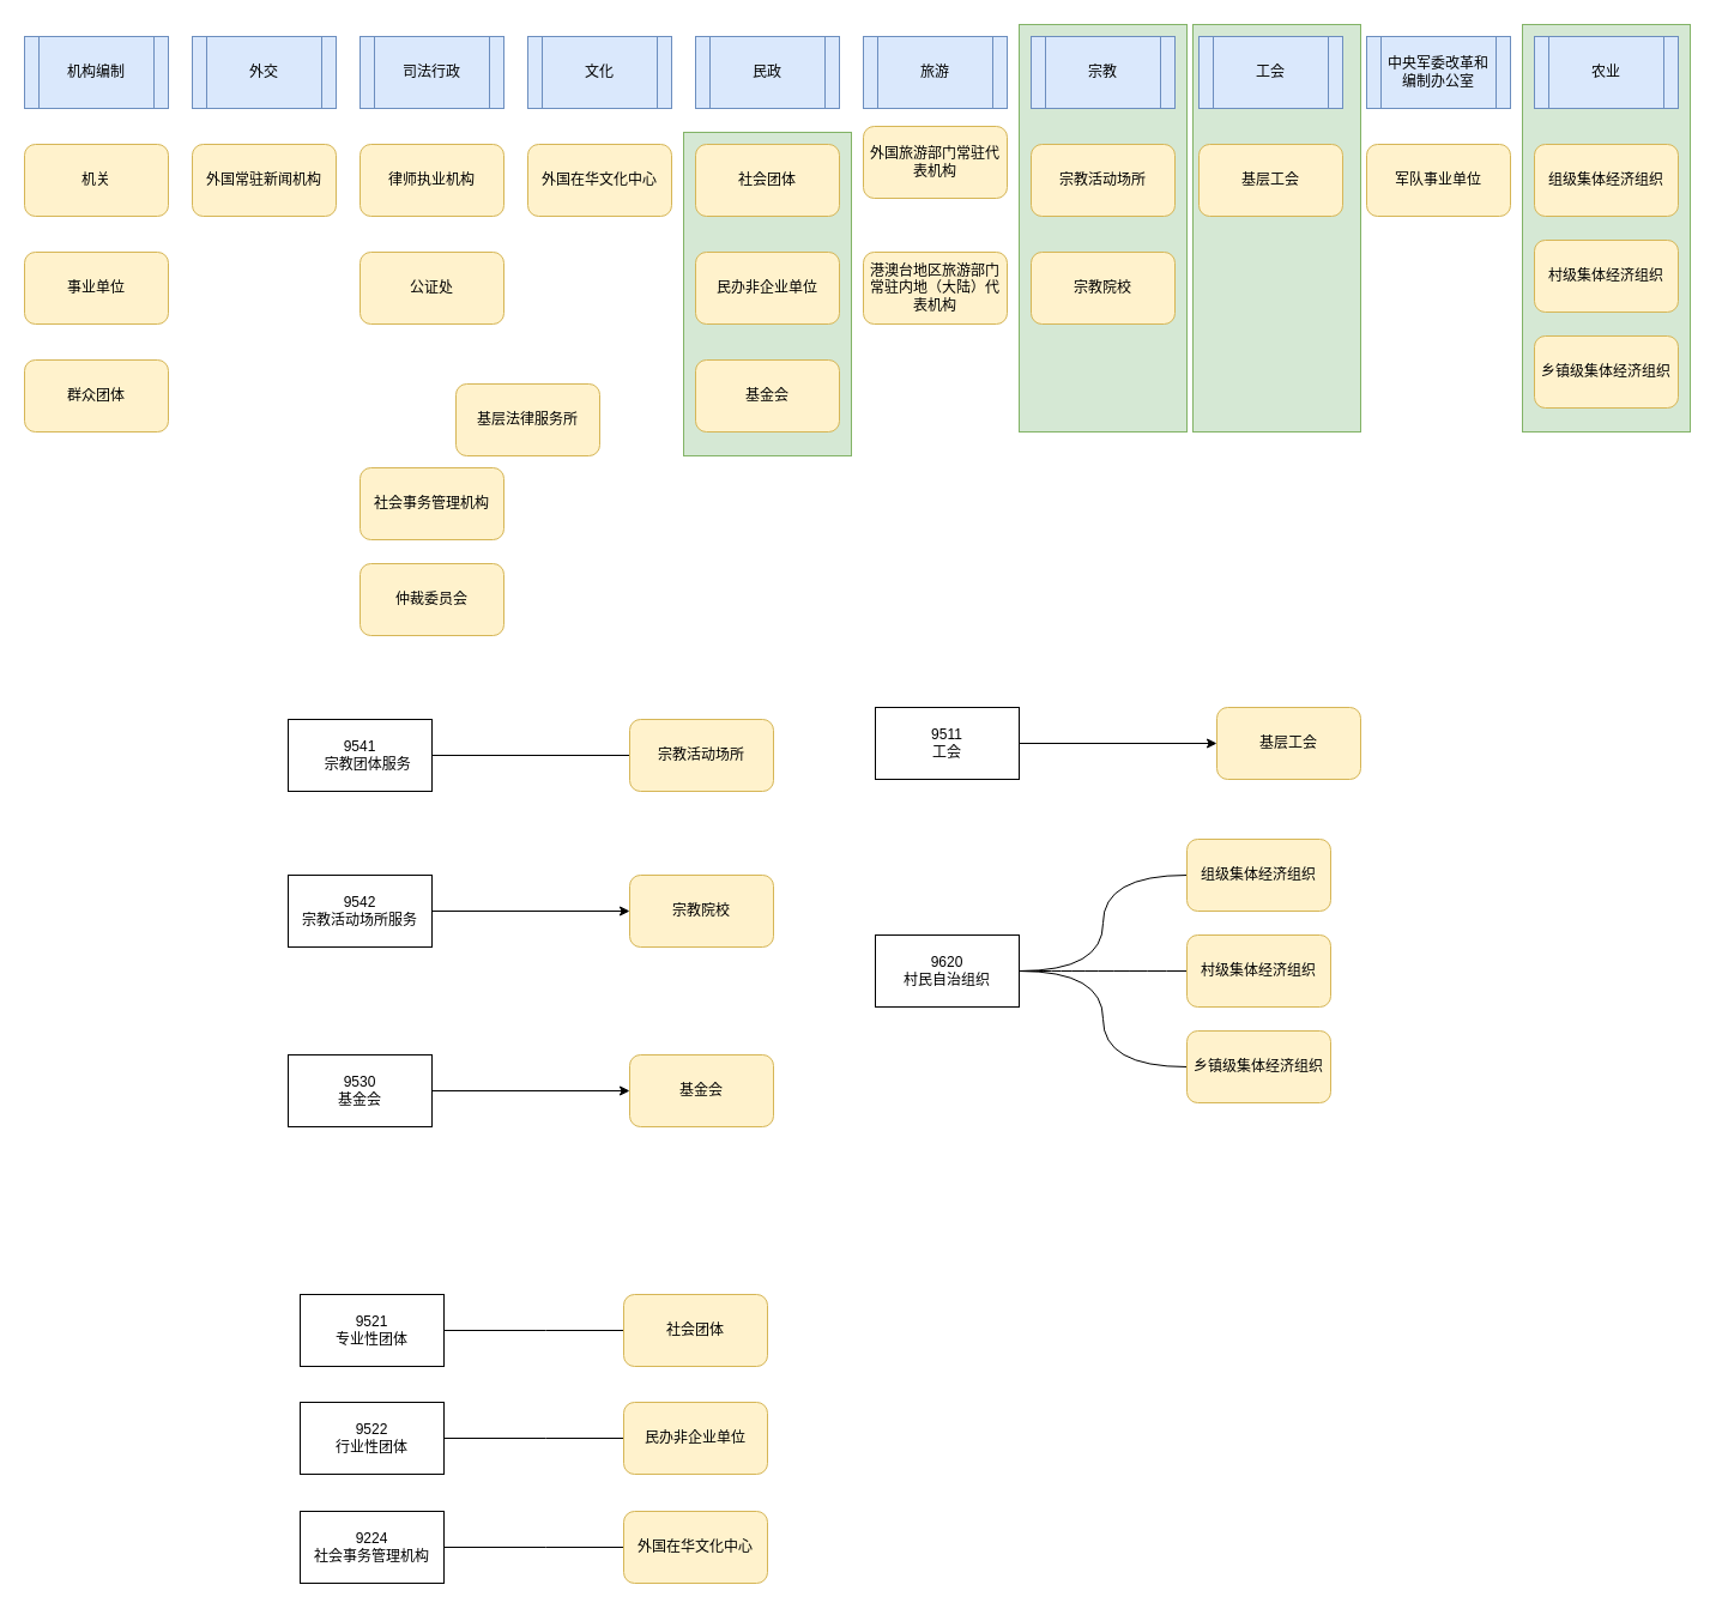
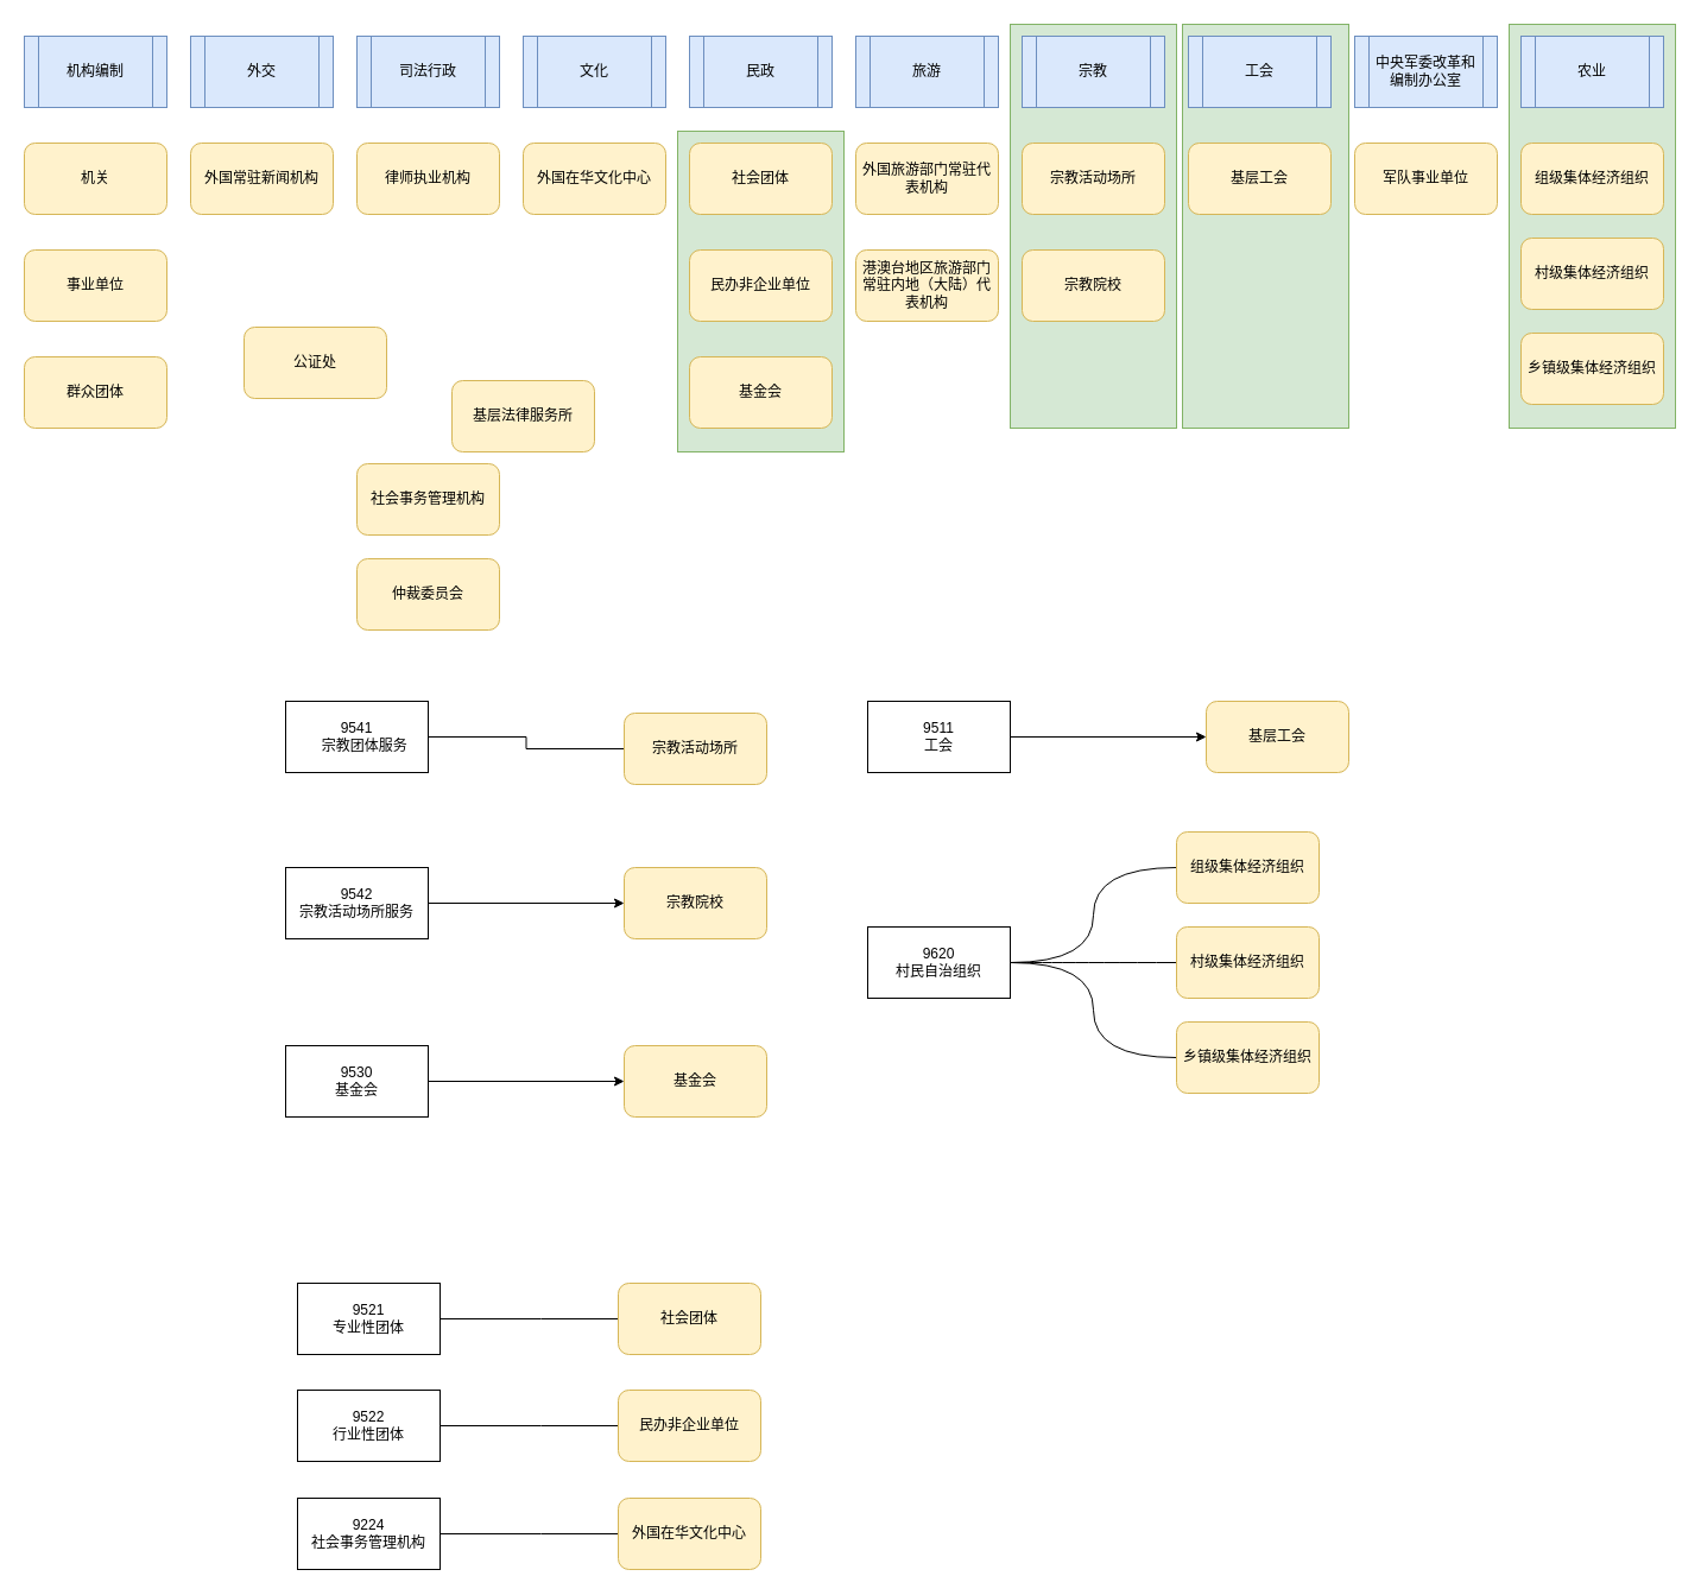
  <mxCell id="0" />
  <mxCell id="1" parent="0" />
  <mxCell id="2" value="" style="rounded=0;whiteSpace=wrap;html=1;fillColor=#d5e8d4;strokeColor=#82b366;" vertex="1" parent="1"><mxGeometry x="570" y="110" width="140" height="270" as="geometry" /></mxCell>
  <mxCell id="3" value="" style="rounded=0;whiteSpace=wrap;html=1;fillColor=#d5e8d4;strokeColor=#82b366;" vertex="1" parent="1"><mxGeometry x="1270" width="140" height="340" as="geometry" y="20" /></mxCell>
  <mxCell id="4" value="" style="rounded=0;whiteSpace=wrap;html=1;fillColor=#d5e8d4;strokeColor=#82b366;" vertex="1" parent="1"><mxGeometry x="995" width="140" height="340" as="geometry" y="20" /></mxCell>
  <mxCell id="5" value="" style="rounded=0;whiteSpace=wrap;html=1;fillColor=#d5e8d4;strokeColor=#82b366;" vertex="1" parent="1"><mxGeometry x="850" width="140" height="340" as="geometry" y="20" /></mxCell>
  <mxCell id="6" style="edgeStyle=orthogonalEdgeStyle;rounded=0;orthogonalLoop=1;jettySize=auto;html=1;exitX=1;exitY=0.5;exitDx=0;exitDy=0;endArrow=none;endFill=0;" edge="1" parent="1" source="7" target="10"><mxGeometry relative="1" as="geometry" /></mxCell>
- <mxCell id="7" value="&lt;div&gt;&lt;br&gt;&lt;/div&gt;&lt;div&gt;9541&lt;/div&gt;&lt;div&gt;&amp;nbsp; &amp;nbsp; 宗教团体服务&lt;/div&gt;&lt;div&gt;&lt;br&gt;&lt;/div&gt;" style="rounded=0;whiteSpace=wrap;html=1;" vertex="1" parent="1"><mxGeometry x="240" y="600" width="120" height="60" as="geometry" /></mxCell>
+ <mxCell id="7" value="&lt;div&gt;&lt;br&gt;&lt;/div&gt;&lt;div&gt;9541&lt;/div&gt;&lt;div&gt;&amp;nbsp; &amp;nbsp; 宗教团体服务&lt;/div&gt;&lt;div&gt;&lt;br&gt;&lt;/div&gt;" style="rounded=0;whiteSpace=wrap;html=1;" vertex="1" parent="1"><mxGeometry x="240" y="590" width="120" height="60" as="geometry" /></mxCell>
  <mxCell id="8" style="edgeStyle=orthogonalEdgeStyle;rounded=0;orthogonalLoop=1;jettySize=auto;html=1;exitX=1;exitY=0.5;exitDx=0;exitDy=0;" edge="1" parent="1" source="9" target="11"><mxGeometry relative="1" as="geometry" /></mxCell>
  <mxCell id="9" value="&lt;div&gt;9542&lt;/div&gt;宗教活动场所服务" style="rounded=0;whiteSpace=wrap;html=1;" vertex="1" parent="1"><mxGeometry x="240" y="730" width="120" height="60" as="geometry" /></mxCell>
  <mxCell id="10" value="宗教活动场所" style="rounded=1;whiteSpace=wrap;html=1;fillColor=#fff2cc;strokeColor=#d6b656;" vertex="1" parent="1"><mxGeometry x="525" y="600" width="120" height="60" as="geometry" /></mxCell>
  <mxCell id="11" value="宗教院校" style="rounded=1;whiteSpace=wrap;html=1;fillColor=#fff2cc;strokeColor=#d6b656;" vertex="1" parent="1"><mxGeometry x="525" y="730" width="120" height="60" as="geometry" /></mxCell>
  <mxCell id="12" value="机构编制" style="shape=process;whiteSpace=wrap;html=1;backgroundOutline=1;fillColor=#dae8fc;strokeColor=#6c8ebf;" vertex="1" parent="1"><mxGeometry x="20" y="30" width="120" height="60" as="geometry" /></mxCell>
  <mxCell id="13" value="机关" style="rounded=1;whiteSpace=wrap;html=1;fillColor=#fff2cc;strokeColor=#d6b656;" vertex="1" parent="1"><mxGeometry x="20" y="120" width="120" height="60" as="geometry" /></mxCell>
  <mxCell id="14" value="事业单位" style="rounded=1;whiteSpace=wrap;html=1;fillColor=#fff2cc;strokeColor=#d6b656;" vertex="1" parent="1"><mxGeometry x="20" y="210" width="120" height="60" as="geometry" /></mxCell>
  <mxCell id="15" value="群众团体" style="rounded=1;whiteSpace=wrap;html=1;fillColor=#fff2cc;strokeColor=#d6b656;" vertex="1" parent="1"><mxGeometry x="20" y="300" width="120" height="60" as="geometry" /></mxCell>
  <mxCell id="16" value="外交" style="shape=process;whiteSpace=wrap;html=1;backgroundOutline=1;fillColor=#dae8fc;strokeColor=#6c8ebf;" vertex="1" parent="1"><mxGeometry x="160" y="30" width="120" height="60" as="geometry" /></mxCell>
  <mxCell id="17" value="外国常驻新闻机构" style="rounded=1;whiteSpace=wrap;html=1;fillColor=#fff2cc;strokeColor=#d6b656;" vertex="1" parent="1"><mxGeometry x="160" y="120" width="120" height="60" as="geometry" /></mxCell>
  <mxCell id="18" value="司法行政" style="shape=process;whiteSpace=wrap;html=1;backgroundOutline=1;fillColor=#dae8fc;strokeColor=#6c8ebf;" vertex="1" parent="1"><mxGeometry x="300" y="30" width="120" height="60" as="geometry" /></mxCell>
  <mxCell id="19" value="律师执业机构" style="rounded=1;whiteSpace=wrap;html=1;fillColor=#fff2cc;strokeColor=#d6b656;" vertex="1" parent="1"><mxGeometry x="300" y="120" width="120" height="60" as="geometry" /></mxCell>
- <mxCell id="20" value="公证处" style="rounded=1;whiteSpace=wrap;html=1;fillColor=#fff2cc;strokeColor=#d6b656;" vertex="1" parent="1"><mxGeometry x="300" y="210" width="120" height="60" as="geometry" /></mxCell>
+ <mxCell id="20" value="公证处" style="rounded=1;whiteSpace=wrap;html=1;fillColor=#fff2cc;strokeColor=#d6b656;" vertex="1" parent="1"><mxGeometry x="205" y="275" width="120" height="60" as="geometry" /></mxCell>
  <mxCell id="21" value="基层法律服务所" style="rounded=1;whiteSpace=wrap;html=1;fillColor=#fff2cc;strokeColor=#d6b656;" vertex="1" parent="1"><mxGeometry x="380" y="320" width="120" height="60" as="geometry" /></mxCell>
  <mxCell id="22" value="社会事务管理机构" style="rounded=1;whiteSpace=wrap;html=1;fillColor=#fff2cc;strokeColor=#d6b656;" vertex="1" parent="1"><mxGeometry x="300" y="390" width="120" height="60" as="geometry" /></mxCell>
  <mxCell id="23" value="仲裁委员会" style="rounded=1;whiteSpace=wrap;html=1;fillColor=#fff2cc;strokeColor=#d6b656;" vertex="1" parent="1"><mxGeometry x="300" y="470" width="120" height="60" as="geometry" /></mxCell>
  <mxCell id="24" value="文化" style="shape=process;whiteSpace=wrap;html=1;backgroundOutline=1;fillColor=#dae8fc;strokeColor=#6c8ebf;" vertex="1" parent="1"><mxGeometry x="440" y="30" width="120" height="60" as="geometry" /></mxCell>
  <mxCell id="25" value="外国在华文化中心" style="rounded=1;whiteSpace=wrap;html=1;fillColor=#fff2cc;strokeColor=#d6b656;" vertex="1" parent="1"><mxGeometry x="440" y="120" width="120" height="60" as="geometry" /></mxCell>
  <mxCell id="26" value="民政" style="shape=process;whiteSpace=wrap;html=1;backgroundOutline=1;fillColor=#dae8fc;strokeColor=#6c8ebf;" vertex="1" parent="1"><mxGeometry x="580" y="30" width="120" height="60" as="geometry" /></mxCell>
  <mxCell id="27" value="旅游" style="shape=process;whiteSpace=wrap;html=1;backgroundOutline=1;fillColor=#dae8fc;strokeColor=#6c8ebf;" vertex="1" parent="1"><mxGeometry x="720" y="30" width="120" height="60" as="geometry" /></mxCell>
  <mxCell id="28" value="宗教" style="shape=process;whiteSpace=wrap;html=1;backgroundOutline=1;fillColor=#dae8fc;strokeColor=#6c8ebf;" vertex="1" parent="1"><mxGeometry x="860" y="30" width="120" height="60" as="geometry" /></mxCell>
  <mxCell id="29" value="工会" style="shape=process;whiteSpace=wrap;html=1;backgroundOutline=1;fillColor=#dae8fc;strokeColor=#6c8ebf;" vertex="1" parent="1"><mxGeometry x="1000" y="30" width="120" height="60" as="geometry" /></mxCell>
  <mxCell id="30" value="中央军委改革和编制办公室" style="shape=process;whiteSpace=wrap;html=1;backgroundOutline=1;fillColor=#dae8fc;strokeColor=#6c8ebf;" vertex="1" parent="1"><mxGeometry x="1140" y="30" width="120" height="60" as="geometry" /></mxCell>
  <mxCell id="31" value="农业" style="shape=process;whiteSpace=wrap;html=1;backgroundOutline=1;fillColor=#dae8fc;strokeColor=#6c8ebf;" vertex="1" parent="1"><mxGeometry x="1280" y="30" width="120" height="60" as="geometry" /></mxCell>
  <mxCell id="32" value="社会团体" style="rounded=1;whiteSpace=wrap;html=1;fillColor=#fff2cc;strokeColor=#d6b656;" vertex="1" parent="1"><mxGeometry x="580" y="120" width="120" height="60" as="geometry" /></mxCell>
  <mxCell id="33" value="民办非企业单位" style="rounded=1;whiteSpace=wrap;html=1;fillColor=#fff2cc;strokeColor=#d6b656;" vertex="1" parent="1"><mxGeometry x="580" y="210" width="120" height="60" as="geometry" /></mxCell>
  <mxCell id="34" value="基金会" style="rounded=1;whiteSpace=wrap;html=1;fillColor=#fff2cc;strokeColor=#d6b656;" vertex="1" parent="1"><mxGeometry x="580" y="300" width="120" height="60" as="geometry" /></mxCell>
- <mxCell id="35" value="外国旅游部门常驻代表机构" style="rounded=1;whiteSpace=wrap;html=1;fillColor=#fff2cc;strokeColor=#d6b656;" vertex="1" parent="1"><mxGeometry x="720" y="105" width="120" height="60" as="geometry" /></mxCell>
+ <mxCell id="35" value="外国旅游部门常驻代表机构" style="rounded=1;whiteSpace=wrap;html=1;fillColor=#fff2cc;strokeColor=#d6b656;" vertex="1" parent="1"><mxGeometry x="720" y="120" width="120" height="60" as="geometry" /></mxCell>
  <mxCell id="36" value="港澳台地区旅游部门常驻内地（大陆）代表机构" style="rounded=1;whiteSpace=wrap;html=1;fillColor=#fff2cc;strokeColor=#d6b656;" vertex="1" parent="1"><mxGeometry x="720" y="210" width="120" height="60" as="geometry" /></mxCell>
  <mxCell id="37" value="宗教活动场所" style="rounded=1;whiteSpace=wrap;html=1;fillColor=#fff2cc;strokeColor=#d6b656;" vertex="1" parent="1"><mxGeometry x="860" y="120" width="120" height="60" as="geometry" /></mxCell>
  <mxCell id="38" value="宗教院校" style="rounded=1;whiteSpace=wrap;html=1;fillColor=#fff2cc;strokeColor=#d6b656;" vertex="1" parent="1"><mxGeometry x="860" y="210" width="120" height="60" as="geometry" /></mxCell>
  <mxCell id="39" value="基层工会" style="rounded=1;whiteSpace=wrap;html=1;fillColor=#fff2cc;strokeColor=#d6b656;" vertex="1" parent="1"><mxGeometry x="1000" y="120" width="120" height="60" as="geometry" /></mxCell>
  <mxCell id="40" value="军队事业单位" style="rounded=1;whiteSpace=wrap;html=1;fillColor=#fff2cc;strokeColor=#d6b656;" vertex="1" parent="1"><mxGeometry x="1140" y="120" width="120" height="60" as="geometry" /></mxCell>
  <mxCell id="41" value="组级集体经济组织" style="rounded=1;whiteSpace=wrap;html=1;fillColor=#fff2cc;strokeColor=#d6b656;" vertex="1" parent="1"><mxGeometry x="1280" y="120" width="120" height="60" as="geometry" /></mxCell>
  <mxCell id="42" value="村级集体经济组织" style="rounded=1;whiteSpace=wrap;html=1;fillColor=#fff2cc;strokeColor=#d6b656;" vertex="1" parent="1"><mxGeometry x="1280" y="200" width="120" height="60" as="geometry" /></mxCell>
  <mxCell id="43" value="乡镇级集体经济组织" style="rounded=1;whiteSpace=wrap;html=1;fillColor=#fff2cc;strokeColor=#d6b656;" vertex="1" parent="1"><mxGeometry x="1280" y="280" width="120" height="60" as="geometry" /></mxCell>
  <mxCell id="44" style="edgeStyle=orthogonalEdgeStyle;rounded=0;orthogonalLoop=1;jettySize=auto;html=1;exitX=1;exitY=0.5;exitDx=0;exitDy=0;" edge="1" source="45" target="46" parent="1"><mxGeometry relative="1" as="geometry" /></mxCell>
  <mxCell id="45" value="9511&lt;div&gt;&lt;/div&gt;&lt;div&gt;工会&lt;br&gt;&lt;/div&gt;" style="rounded=0;whiteSpace=wrap;html=1;" vertex="1" parent="1"><mxGeometry x="730" y="590" width="120" height="60" as="geometry" /></mxCell>
  <mxCell id="46" value="基层工会" style="rounded=1;whiteSpace=wrap;html=1;fillColor=#fff2cc;strokeColor=#d6b656;" vertex="1" parent="1"><mxGeometry x="1015" y="590" width="120" height="60" as="geometry" /></mxCell>
  <mxCell id="47" style="edgeStyle=orthogonalEdgeStyle;rounded=0;orthogonalLoop=1;jettySize=auto;html=1;exitX=1;exitY=0.5;exitDx=0;exitDy=0;entryX=0;entryY=0.5;entryDx=0;entryDy=0;curved=1;endArrow=none;endFill=0;" edge="1" parent="1" source="50" target="51"><mxGeometry relative="1" as="geometry" /></mxCell>
  <mxCell id="48" style="edgeStyle=orthogonalEdgeStyle;rounded=0;orthogonalLoop=1;jettySize=auto;html=1;exitX=1;exitY=0.5;exitDx=0;exitDy=0;curved=1;endArrow=none;endFill=0;" edge="1" parent="1" source="50" target="52"><mxGeometry relative="1" as="geometry" /></mxCell>
  <mxCell id="49" style="edgeStyle=orthogonalEdgeStyle;rounded=0;orthogonalLoop=1;jettySize=auto;html=1;exitX=1;exitY=0.5;exitDx=0;exitDy=0;entryX=0;entryY=0.5;entryDx=0;entryDy=0;curved=1;endArrow=none;endFill=0;" edge="1" parent="1" source="50" target="53"><mxGeometry relative="1" as="geometry" /></mxCell>
  <mxCell id="50" value="&lt;div&gt;9620&lt;br&gt;村民自治组织&lt;br&gt;&lt;/div&gt;" style="rounded=0;whiteSpace=wrap;html=1;" vertex="1" parent="1"><mxGeometry x="730" y="780" width="120" height="60" as="geometry" /></mxCell>
  <mxCell id="51" value="组级集体经济组织" style="rounded=1;whiteSpace=wrap;html=1;fillColor=#fff2cc;strokeColor=#d6b656;" vertex="1" parent="1"><mxGeometry x="990" y="700" width="120" height="60" as="geometry" /></mxCell>
  <mxCell id="52" value="村级集体经济组织" style="rounded=1;whiteSpace=wrap;html=1;fillColor=#fff2cc;strokeColor=#d6b656;" vertex="1" parent="1"><mxGeometry x="990" y="780" width="120" height="60" as="geometry" /></mxCell>
  <mxCell id="53" value="乡镇级集体经济组织" style="rounded=1;whiteSpace=wrap;html=1;fillColor=#fff2cc;strokeColor=#d6b656;" vertex="1" parent="1"><mxGeometry x="990" y="860" width="120" height="60" as="geometry" /></mxCell>
  <mxCell id="54" style="edgeStyle=orthogonalEdgeStyle;rounded=0;orthogonalLoop=1;jettySize=auto;html=1;exitX=1;exitY=0.5;exitDx=0;exitDy=0;" edge="1" source="55" target="56" parent="1"><mxGeometry relative="1" as="geometry" /></mxCell>
  <mxCell id="55" value="9530&lt;br&gt;基金会&lt;br&gt;&lt;div&gt;&lt;/div&gt;" style="rounded=0;whiteSpace=wrap;html=1;" vertex="1" parent="1"><mxGeometry x="240" y="880" width="120" height="60" as="geometry" /></mxCell>
  <mxCell id="56" value="基金会" style="rounded=1;whiteSpace=wrap;html=1;fillColor=#fff2cc;strokeColor=#d6b656;" vertex="1" parent="1"><mxGeometry x="525" y="880" width="120" height="60" as="geometry" /></mxCell>
  <mxCell id="57" style="edgeStyle=orthogonalEdgeStyle;rounded=0;orthogonalLoop=1;jettySize=auto;html=1;exitX=1;exitY=0.5;exitDx=0;exitDy=0;endArrow=none;endFill=0;" edge="1" source="58" parent="1"><mxGeometry relative="1" as="geometry"><mxPoint x="540" y="1110" as="targetPoint" /></mxGeometry></mxCell>
  <mxCell id="58" value="&lt;div&gt;&lt;span style=&quot;background-color: initial;&quot;&gt;9521&lt;/span&gt;&lt;br&gt;&lt;/div&gt;&lt;div&gt;&lt;span style=&quot;background-color: initial;&quot;&gt;专业性团体&lt;/span&gt;&lt;/div&gt;&lt;div&gt;&lt;/div&gt;" style="rounded=0;whiteSpace=wrap;html=1;" vertex="1" parent="1"><mxGeometry x="250" y="1080" width="120" height="60" as="geometry" /></mxCell>
  <mxCell id="59" value="社会团体" style="rounded=1;whiteSpace=wrap;html=1;fillColor=#fff2cc;strokeColor=#d6b656;" vertex="1" parent="1"><mxGeometry x="520" y="1080" width="120" height="60" as="geometry" /></mxCell>
  <mxCell id="60" style="edgeStyle=orthogonalEdgeStyle;rounded=0;orthogonalLoop=1;jettySize=auto;html=1;exitX=1;exitY=0.5;exitDx=0;exitDy=0;endArrow=none;endFill=0;" edge="1" source="61" parent="1"><mxGeometry relative="1" as="geometry"><mxPoint x="540" y="1200" as="targetPoint" /></mxGeometry></mxCell>
  <mxCell id="61" value="&lt;div&gt;9522&lt;br&gt;&lt;/div&gt;&lt;div&gt;行业性团体&lt;br&gt;&lt;/div&gt;&lt;div&gt;&lt;/div&gt;" style="rounded=0;whiteSpace=wrap;html=1;" vertex="1" parent="1"><mxGeometry x="250" y="1170" width="120" height="60" as="geometry" /></mxCell>
  <mxCell id="62" value="民办非企业单位" style="rounded=1;whiteSpace=wrap;html=1;fillColor=#fff2cc;strokeColor=#d6b656;" vertex="1" parent="1"><mxGeometry x="520" y="1170" width="120" height="60" as="geometry" /></mxCell>
  <mxCell id="63" style="edgeStyle=orthogonalEdgeStyle;rounded=0;orthogonalLoop=1;jettySize=auto;html=1;exitX=1;exitY=0.5;exitDx=0;exitDy=0;endArrow=none;endFill=0;" edge="1" source="64" parent="1"><mxGeometry relative="1" as="geometry"><mxPoint x="540" y="1291" as="targetPoint" /></mxGeometry></mxCell>
  <mxCell id="64" value="&lt;div&gt;9224&lt;br&gt;社会事务管理机构&lt;/div&gt;&lt;div&gt;&lt;/div&gt;" style="rounded=0;whiteSpace=wrap;html=1;" vertex="1" parent="1"><mxGeometry x="250" y="1261" width="120" height="60" as="geometry" /></mxCell>
  <mxCell id="65" value="外国在华文化中心" style="rounded=1;whiteSpace=wrap;html=1;fillColor=#fff2cc;strokeColor=#d6b656;" vertex="1" parent="1"><mxGeometry x="520" y="1261" width="120" height="60" as="geometry" /></mxCell>
